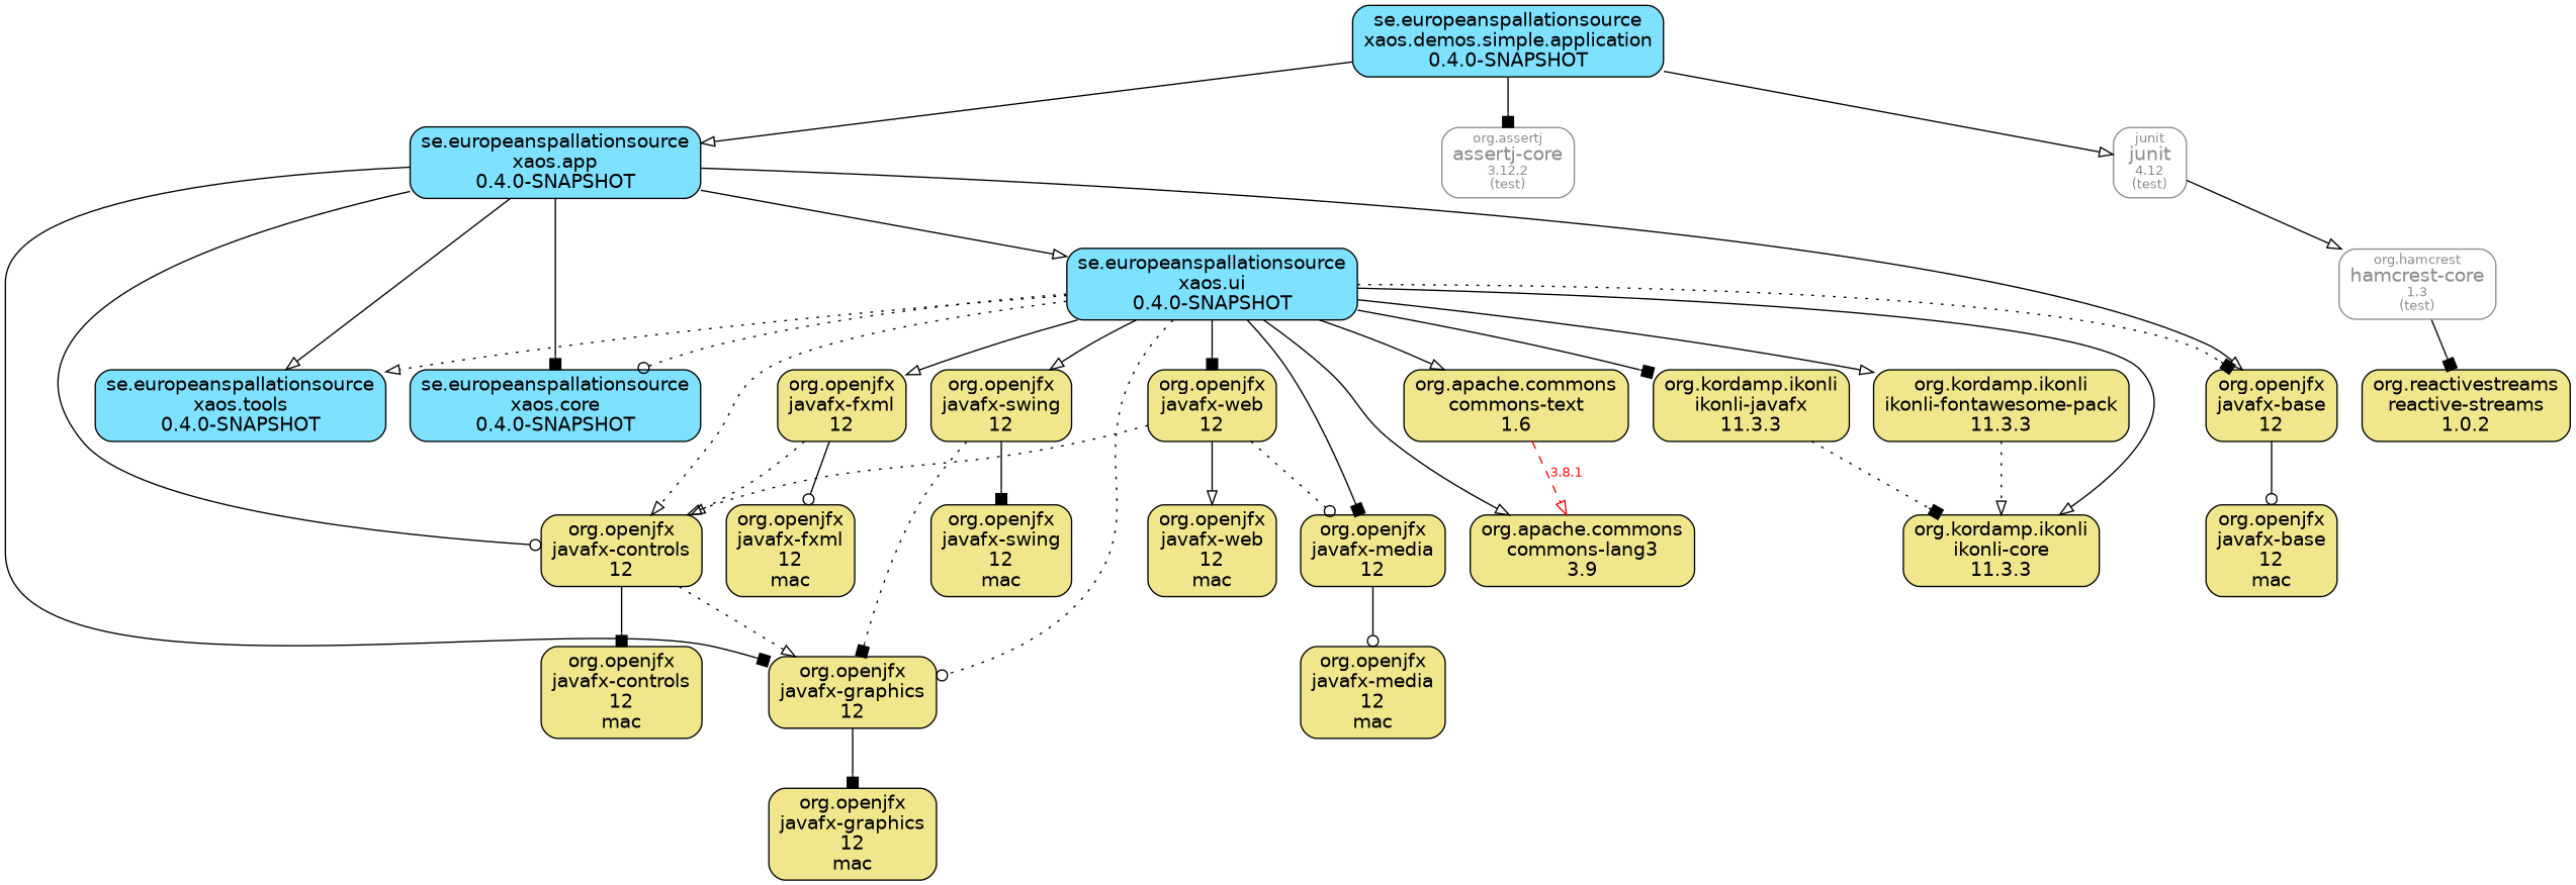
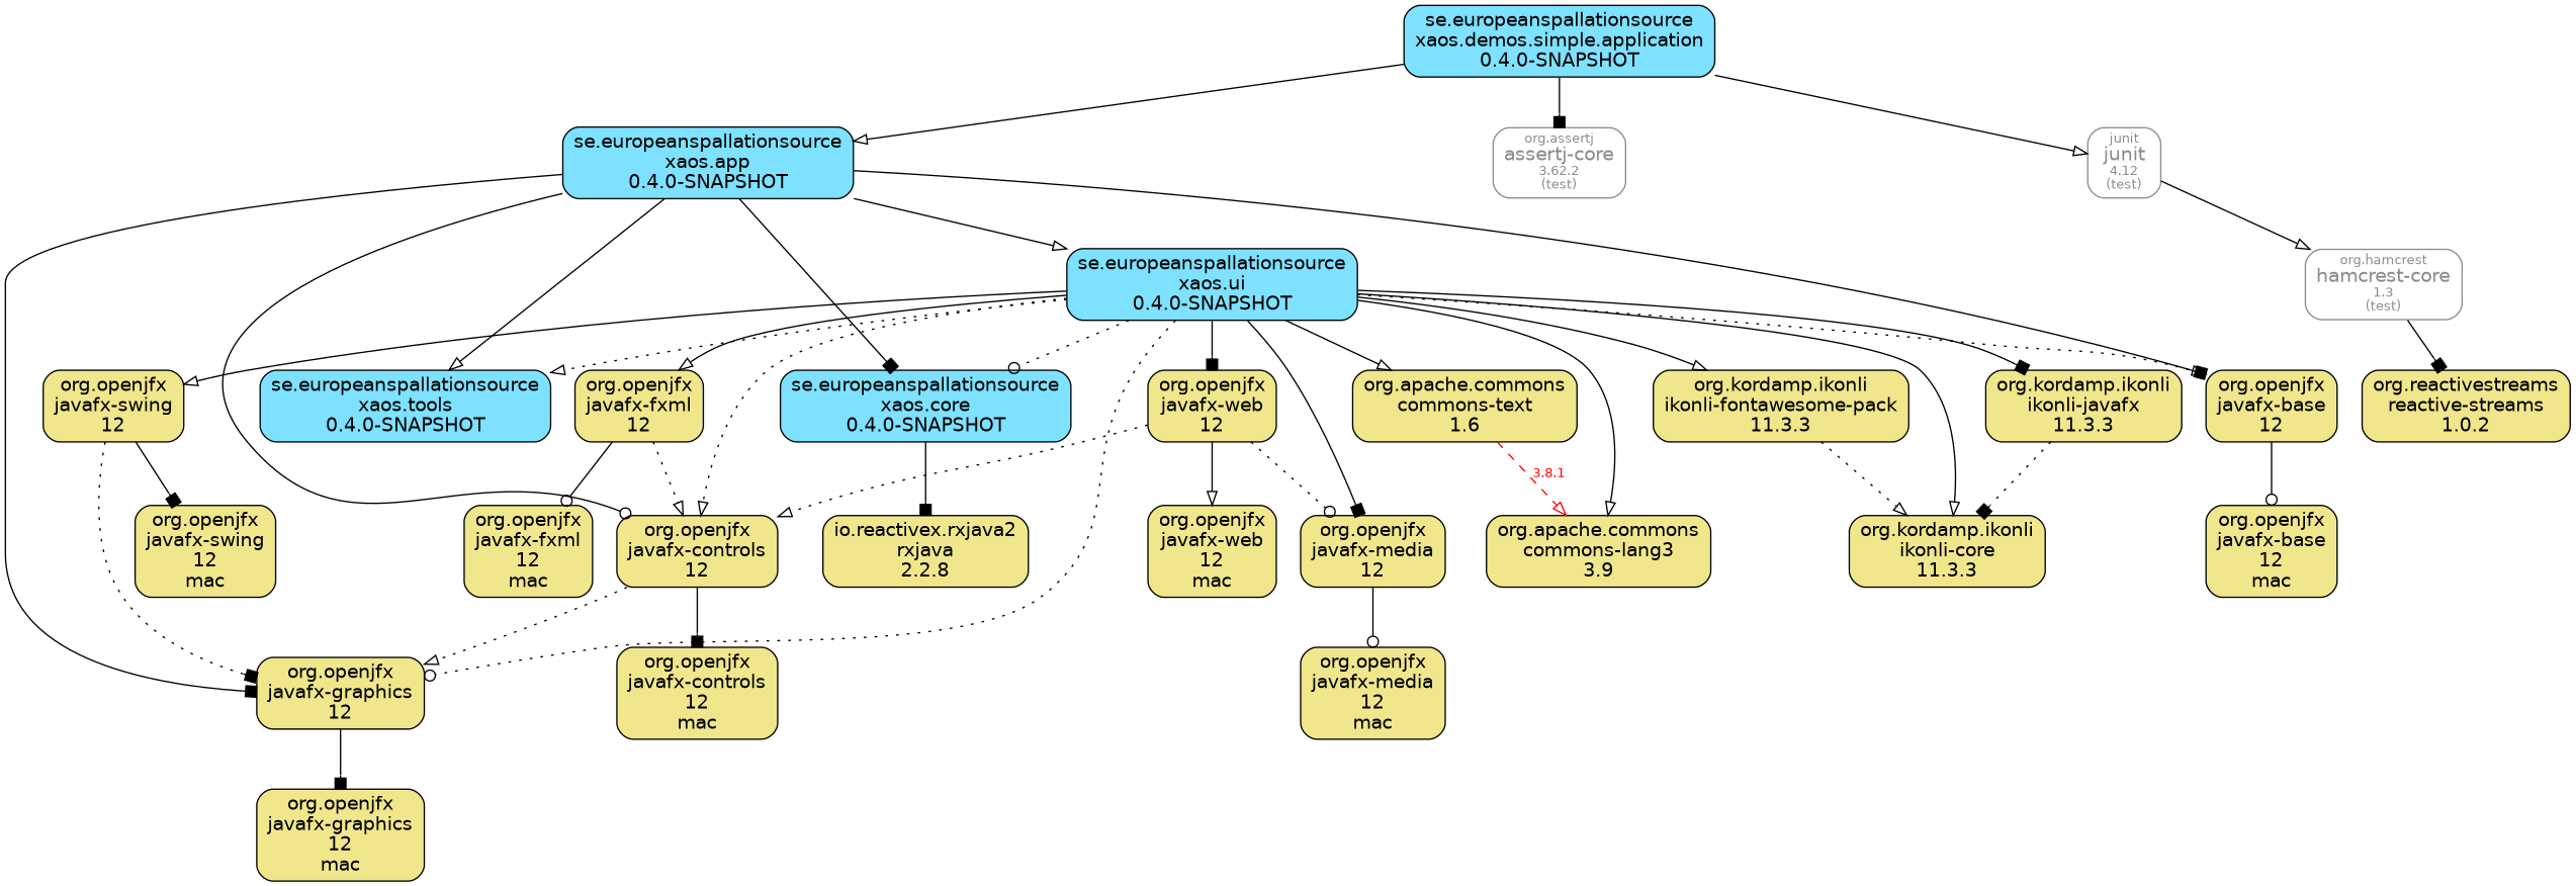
  digraph {
    node [fillcolor=khaki fontname=Helvetica fontsize=14 shape=box style="rounded, filled"]
    edge [arrowhead=onormal fontname=Helvetica fontsize=10]
    n1 [label=<org.openjfx<br/>javafx-base<br/>12>]
    n2 [label=<org.openjfx<br/>javafx-base<br/>12<br/>mac>]
    n3 [fillcolor="#7DE1FF" label=<se.europeanspallationsource<br/>xaos.app<br/>0.4.0-SNAPSHOT>]
    n4 [label=<org.openjfx<br/>javafx-controls<br/>12>]
    n5 [label=<org.openjfx<br/>javafx-graphics<br/>12>]
    n6 [fillcolor="#7DE1FF" label=<se.europeanspallationsource<br/>xaos.tools<br/>0.4.0-SNAPSHOT>]
    n7 [fillcolor="#7DE1FF" label=<se.europeanspallationsource<br/>xaos.core<br/>0.4.0-SNAPSHOT>]
    n8 [fillcolor="#7DE1FF" label=<se.europeanspallationsource<br/>xaos.ui<br/>0.4.0-SNAPSHOT>]
    n9 [label=<org.openjfx<br/>javafx-controls<br/>12<br/>mac>]
    n10 [label=<org.openjfx<br/>javafx-graphics<br/>12<br/>mac>]
+   n11 [label=<io.reactivex.rxjava2<br/>rxjava<br/>2.2.8>]
    n12 [label=<org.openjfx<br/>javafx-fxml<br/>12>]
    n13 [label=<org.openjfx<br/>javafx-media<br/>12>]
    n14 [label=<org.openjfx<br/>javafx-swing<br/>12>]
    n15 [label=<org.openjfx<br/>javafx-web<br/>12>]
    n16 [label=<org.apache.commons<br/>commons-lang3<br/>3.9>]
    n17 [label=<org.apache.commons<br/>commons-text<br/>1.6>]
    n18 [label=<org.kordamp.ikonli<br/>ikonli-core<br/>11.3.3>]
    n19 [label=<org.kordamp.ikonli<br/>ikonli-javafx<br/>11.3.3>]
    n20 [label=<org.kordamp.ikonli<br/>ikonli-fontawesome-pack<br/>11.3.3>]
    n21 [label=<org.reactivestreams<br/>reactive-streams<br/>1.0.2>]
    n22 [label=<org.openjfx<br/>javafx-fxml<br/>12<br/>mac>]
    n23 [label=<org.openjfx<br/>javafx-media<br/>12<br/>mac>]
    n24 [label=<org.openjfx<br/>javafx-swing<br/>12<br/>mac>]
    n25 [label=<org.openjfx<br/>javafx-web<br/>12<br/>mac>]
    n26 [fillcolor="#7DE1FF" label=<se.europeanspallationsource<br/>xaos.demos.simple.application<br/>0.4.0-SNAPSHOT>]
-   n27 [color=grey55 fontcolor=grey55 label=<<font color="grey55" point-size="10">org.assertj</font><br/>assertj-core<font color="grey55" point-size="10"><br/>3.12.2</font><font color="grey55" point-size="10"><br/>(test)</font>> style=rounded fillcolor=""]
+   n27 [color=grey55 fontcolor=grey55 label=<<font color="grey55" point-size="10">org.assertj</font><br/>assertj-core<font color="grey55" point-size="10"><br/>3.62.2</font><font color="grey55" point-size="10"><br/>(test)</font>> style=rounded fillcolor=""]
    n28 [color=grey55 fontcolor=grey55 label=<<font color="grey55" point-size="10">junit</font><br/>junit<font color="grey55" point-size="10"><br/>4.12</font><font color="grey55" point-size="10"><br/>(test)</font>> style=rounded fillcolor=""]
    n29 [color=grey55 fontcolor=grey55 label=<<font color="grey55" point-size="10">org.hamcrest</font><br/>hamcrest-core<font color="grey55" point-size="10"><br/>1.3</font><font color="grey55" point-size="10"><br/>(test)</font>> style=rounded fillcolor=""]
    n1 -> n2 [arrowhead=odot]
    n3 -> n1
    n3 -> n4 [arrowhead=odot]
    n3 -> n5 [arrowhead=box]
    n3 -> n6
    n3 -> n7 [arrowhead=box]
    n3 -> n8
    n4 -> n5 [style=dotted]
    n4 -> n9 [arrowhead=box]
    n5 -> n10 [arrowhead=box]
+   n7 -> n11 [arrowhead=box]
    n8 -> n1 [arrowhead=box style=dotted]
    n8 -> n4 [style=dotted]
    n8 -> n5 [arrowhead=odot style=dotted]
    n8 -> n6 [style=dotted]
    n8 -> n7 [arrowhead=odot style=dotted]
    n8 -> n12
    n8 -> n13 [arrowhead=box]
    n8 -> n14
    n8 -> n15 [arrowhead=box]
    n8 -> n16
    n8 -> n17
    n8 -> n18
    n8 -> n19 [arrowhead=box]
    n8 -> n20
    n12 -> n4 [style=dotted]
    n12 -> n22 [arrowhead=odot]
    n13 -> n23 [arrowhead=odot]
    n14 -> n5 [arrowhead=box style=dotted]
    n14 -> n24 [arrowhead=box]
    n15 -> n4 [style=dotted]
    n15 -> n13 [arrowhead=odot style=dotted]
    n15 -> n25
    n17 -> n16 [color=red fontcolor=red label="3.8.1" style=dashed]
    n19 -> n18 [arrowhead=box style=dotted]
    n20 -> n18 [style=dotted]
    n26 -> n3
    n26 -> n27 [arrowhead=box]
    n26 -> n28
    n28 -> n29
    n29 -> n21 [arrowhead=box]
  }
